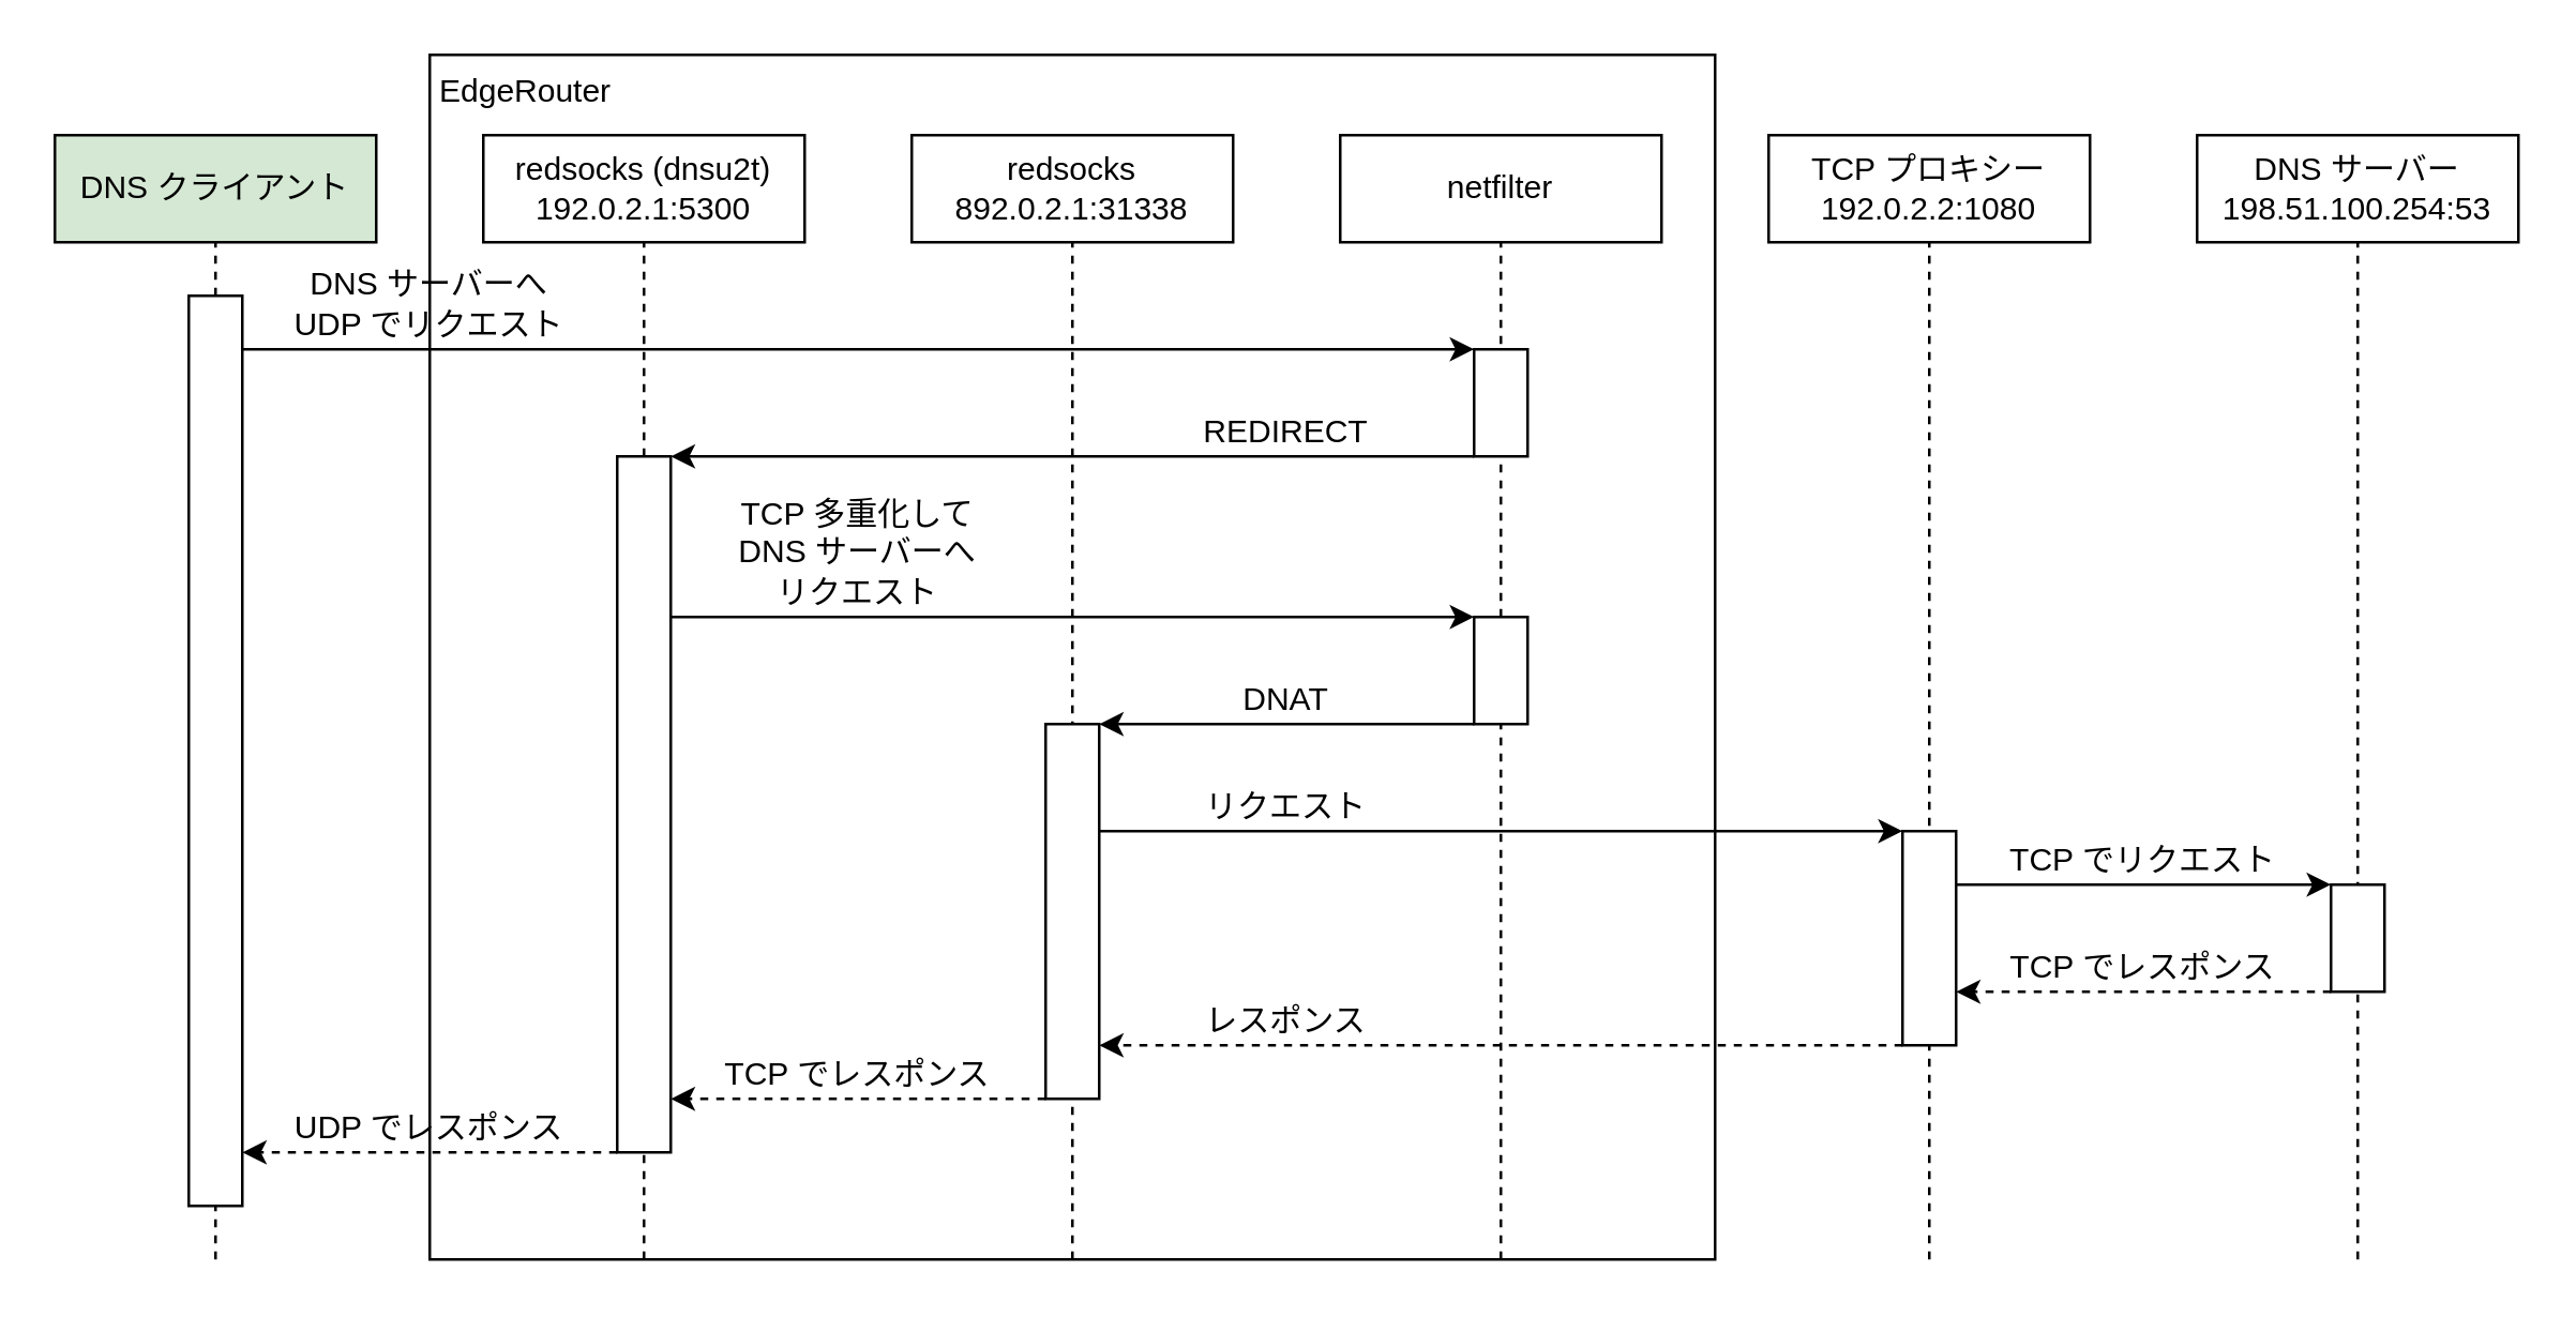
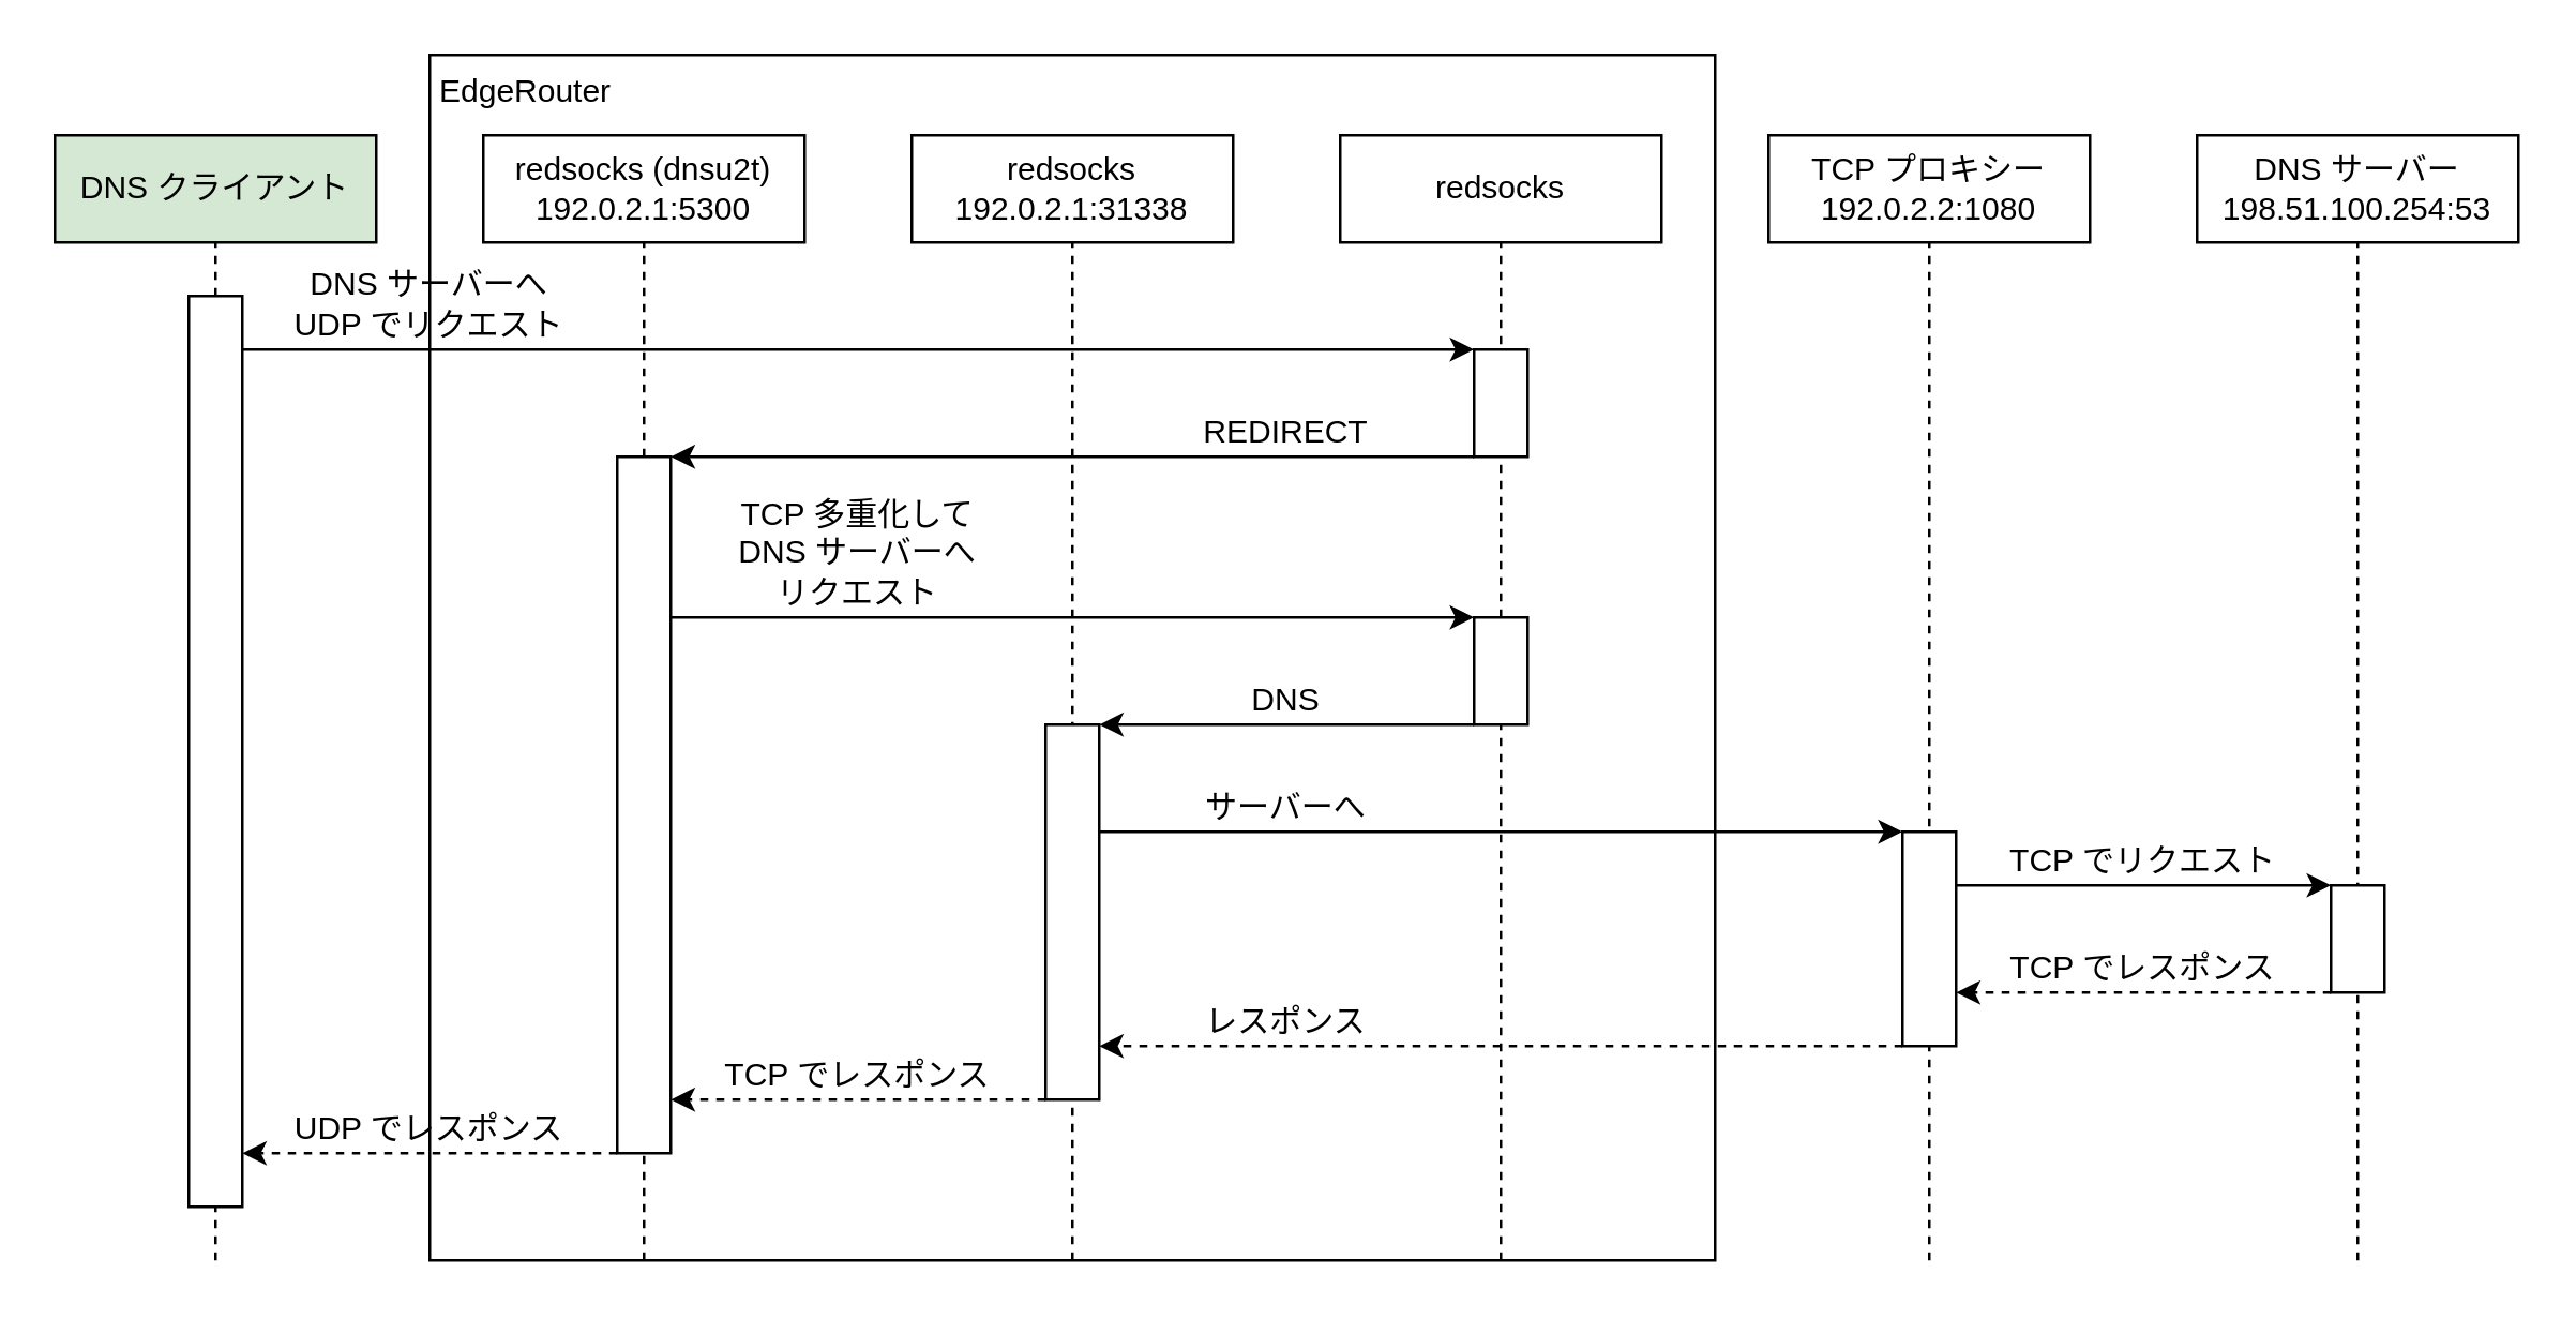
  <mxCell id="0" />
  <mxCell id="1" parent="0" />
  <mxCell id="2" value="EdgeRouter" style="rounded=0;whiteSpace=wrap;html=1;fillColor=none;align=left;verticalAlign=top;spacingLeft=2;" parent="1" vertex="1"><mxGeometry x="160" y="20" width="480" height="450" as="geometry" /></mxCell>
  <mxCell id="3" value="" style="endArrow=none;html=1;dashed=1;" parent="1" edge="1"><mxGeometry width="50" height="50" relative="1" as="geometry"><mxPoint x="560" y="470" as="sourcePoint" /><mxPoint x="560" y="90" as="targetPoint" /></mxGeometry></mxCell>
  <mxCell id="4" value="" style="endArrow=none;html=1;dashed=1;" parent="1" edge="1"><mxGeometry width="50" height="50" relative="1" as="geometry"><mxPoint x="880" y="470" as="sourcePoint" /><mxPoint x="880" y="90" as="targetPoint" /></mxGeometry></mxCell>
  <mxCell id="5" value="" style="endArrow=none;html=1;dashed=1;" parent="1" edge="1"><mxGeometry width="50" height="50" relative="1" as="geometry"><mxPoint x="720" y="470" as="sourcePoint" /><mxPoint x="720" y="90" as="targetPoint" /></mxGeometry></mxCell>
  <mxCell id="6" value="" style="endArrow=none;html=1;dashed=1;" parent="1" edge="1"><mxGeometry width="50" height="50" relative="1" as="geometry"><mxPoint x="400" y="470" as="sourcePoint" /><mxPoint x="400" y="90" as="targetPoint" /></mxGeometry></mxCell>
  <mxCell id="7" value="" style="endArrow=none;html=1;dashed=1;" parent="1" edge="1"><mxGeometry width="50" height="50" relative="1" as="geometry"><mxPoint x="240" y="470" as="sourcePoint" /><mxPoint x="240" y="90" as="targetPoint" /></mxGeometry></mxCell>
  <mxCell id="8" value="" style="endArrow=none;html=1;dashed=1;" parent="1" edge="1"><mxGeometry width="50" height="50" relative="1" as="geometry"><mxPoint x="80" y="470" as="sourcePoint" /><mxPoint x="80" y="90" as="targetPoint" /></mxGeometry></mxCell>
  <mxCell id="9" value="DNS クライアント" style="rounded=0;whiteSpace=wrap;html=1;fillColor=#d5e8d4;" parent="1" vertex="1"><mxGeometry x="20" y="50" width="120" height="40" as="geometry" /></mxCell>
  <mxCell id="10" value="" style="rounded=0;whiteSpace=wrap;html=1;" parent="1" vertex="1"><mxGeometry x="70" y="110" width="20" height="340" as="geometry" /></mxCell>
  <mxCell id="11" value="redsocks (dnsu2t)&lt;br&gt;192.0.2.1:5300" style="rounded=0;whiteSpace=wrap;html=1;" parent="1" vertex="1"><mxGeometry x="180" y="50" width="120" height="40" as="geometry" /></mxCell>
  <mxCell id="12" value="" style="rounded=0;whiteSpace=wrap;html=1;" parent="1" vertex="1"><mxGeometry x="230" y="170" width="20" height="260" as="geometry" /></mxCell>
- <mxCell id="13" value="redsocks&lt;br&gt;892.0.2.1:31338" style="rounded=0;whiteSpace=wrap;html=1;" parent="1" vertex="1"><mxGeometry x="340" y="50" width="120" height="40" as="geometry" /></mxCell>
+ <mxCell id="13" value="redsocks&lt;br&gt;192.0.2.1:31338" style="rounded=0;whiteSpace=wrap;html=1;" parent="1" vertex="1"><mxGeometry x="340" y="50" width="120" height="40" as="geometry" /></mxCell>
  <mxCell id="14" value="TCP プロキシー&lt;br&gt;192.0.2.2:1080" style="rounded=0;whiteSpace=wrap;html=1;" parent="1" vertex="1"><mxGeometry x="660" y="50" width="120" height="40" as="geometry" /></mxCell>
  <mxCell id="15" value="DNS サーバー&lt;br&gt;198.51.100.254:53" style="rounded=0;whiteSpace=wrap;html=1;" parent="1" vertex="1"><mxGeometry x="820" y="50" width="120" height="40" as="geometry" /></mxCell>
  <mxCell id="16" value="" style="rounded=0;whiteSpace=wrap;html=1;" parent="1" vertex="1"><mxGeometry x="710" y="310" width="20" height="80" as="geometry" /></mxCell>
  <mxCell id="17" value="" style="rounded=0;whiteSpace=wrap;html=1;" parent="1" vertex="1"><mxGeometry x="870" y="330" width="20" height="40" as="geometry" /></mxCell>
  <mxCell id="18" value="" style="endArrow=classic;html=1;" parent="1" edge="1"><mxGeometry width="50" height="50" relative="1" as="geometry"><mxPoint x="90" y="130" as="sourcePoint" /><mxPoint x="550" y="130" as="targetPoint" /></mxGeometry></mxCell>
  <mxCell id="19" value="" style="endArrow=classic;html=1;" parent="1" edge="1"><mxGeometry width="50" height="50" relative="1" as="geometry"><mxPoint x="550" y="270" as="sourcePoint" /><mxPoint x="410" y="270" as="targetPoint" /></mxGeometry></mxCell>
  <mxCell id="20" value="" style="endArrow=classic;html=1;" parent="1" edge="1"><mxGeometry width="50" height="50" relative="1" as="geometry"><mxPoint x="730" y="330" as="sourcePoint" /><mxPoint x="870" y="330" as="targetPoint" /></mxGeometry></mxCell>
  <mxCell id="21" value="" style="endArrow=classic;html=1;dashed=1;" parent="1" edge="1"><mxGeometry width="50" height="50" relative="1" as="geometry"><mxPoint x="870" y="370" as="sourcePoint" /><mxPoint x="730" y="370" as="targetPoint" /></mxGeometry></mxCell>
  <mxCell id="22" value="" style="endArrow=classic;html=1;dashed=1;" parent="1" edge="1"><mxGeometry width="50" height="50" relative="1" as="geometry"><mxPoint x="710" y="390" as="sourcePoint" /><mxPoint x="410" y="390" as="targetPoint" /></mxGeometry></mxCell>
  <mxCell id="23" value="" style="endArrow=classic;html=1;dashed=1;" parent="1" edge="1"><mxGeometry width="50" height="50" relative="1" as="geometry"><mxPoint x="390" y="410" as="sourcePoint" /><mxPoint x="250" y="410" as="targetPoint" /></mxGeometry></mxCell>
  <mxCell id="24" value="" style="endArrow=classic;html=1;dashed=1;" parent="1" edge="1"><mxGeometry width="50" height="50" relative="1" as="geometry"><mxPoint x="230" y="430" as="sourcePoint" /><mxPoint x="90" y="430" as="targetPoint" /></mxGeometry></mxCell>
- <mxCell id="25" value="netfilter" style="rounded=0;whiteSpace=wrap;html=1;" parent="1" vertex="1"><mxGeometry x="500" y="50" width="120" height="40" as="geometry" /></mxCell>
+ <mxCell id="25" value="redsocks" style="rounded=0;whiteSpace=wrap;html=1;" parent="1" vertex="1"><mxGeometry x="500" y="50" width="120" height="40" as="geometry" /></mxCell>
  <mxCell id="26" value="" style="rounded=0;whiteSpace=wrap;html=1;fillColor=#ffffff;" parent="1" vertex="1"><mxGeometry x="550" y="130" width="20" height="40" as="geometry" /></mxCell>
  <mxCell id="27" value="" style="endArrow=classic;html=1;" parent="1" edge="1"><mxGeometry width="50" height="50" relative="1" as="geometry"><mxPoint x="550" y="170" as="sourcePoint" /><mxPoint x="250" y="170" as="targetPoint" /></mxGeometry></mxCell>
  <mxCell id="28" value="" style="rounded=0;whiteSpace=wrap;html=1;" parent="1" vertex="1"><mxGeometry x="390" y="270" width="20" height="140" as="geometry" /></mxCell>
  <mxCell id="29" value="" style="endArrow=classic;html=1;" parent="1" edge="1"><mxGeometry width="50" height="50" relative="1" as="geometry"><mxPoint x="410" y="310" as="sourcePoint" /><mxPoint x="710" y="310" as="targetPoint" /></mxGeometry></mxCell>
  <mxCell id="30" value="DNS サーバーへ&lt;br&gt;UDP でリクエスト" style="text;html=1;strokeColor=none;fillColor=none;align=center;verticalAlign=bottom;whiteSpace=wrap;rounded=0;" parent="1" vertex="1"><mxGeometry x="100" y="90" width="120" height="40" as="geometry" /></mxCell>
  <mxCell id="31" value="REDIRECT" style="text;html=1;strokeColor=none;fillColor=none;align=center;verticalAlign=bottom;whiteSpace=wrap;rounded=0;" parent="1" vertex="1"><mxGeometry x="420" y="130" width="120" height="40" as="geometry" /></mxCell>
- <mxCell id="32" value="DNAT" style="text;html=1;strokeColor=none;fillColor=none;align=center;verticalAlign=bottom;whiteSpace=wrap;rounded=0;" parent="1" vertex="1"><mxGeometry x="420" y="230" width="120" height="40" as="geometry" /></mxCell>
+ <mxCell id="32" value="DNS" style="text;html=1;strokeColor=none;fillColor=none;align=center;verticalAlign=bottom;whiteSpace=wrap;rounded=0;" parent="1" vertex="1"><mxGeometry x="420" y="230" width="120" height="40" as="geometry" /></mxCell>
  <mxCell id="33" value="TCP 多重化して&lt;br&gt;DNS サーバーへ&lt;br&gt;リクエスト" style="text;html=1;strokeColor=none;fillColor=none;align=center;verticalAlign=bottom;whiteSpace=wrap;rounded=0;" parent="1" vertex="1"><mxGeometry x="260" y="170" width="120" height="60" as="geometry" /></mxCell>
  <mxCell id="34" value="" style="rounded=0;whiteSpace=wrap;html=1;fillColor=#ffffff;" parent="1" vertex="1"><mxGeometry x="550" y="230" width="20" height="40" as="geometry" /></mxCell>
  <mxCell id="35" value="" style="endArrow=classic;html=1;" parent="1" edge="1"><mxGeometry width="50" height="50" relative="1" as="geometry"><mxPoint x="250" y="230" as="sourcePoint" /><mxPoint x="550" y="230" as="targetPoint" /></mxGeometry></mxCell>
- <mxCell id="36" value="リクエスト" style="text;html=1;strokeColor=none;fillColor=none;align=center;verticalAlign=bottom;whiteSpace=wrap;rounded=0;" parent="1" vertex="1"><mxGeometry x="420" y="270" width="120" height="40" as="geometry" /></mxCell>
+ <mxCell id="36" value="サーバーへ" style="text;html=1;strokeColor=none;fillColor=none;align=center;verticalAlign=bottom;whiteSpace=wrap;rounded=0;" parent="1" vertex="1"><mxGeometry x="420" y="270" width="120" height="40" as="geometry" /></mxCell>
  <mxCell id="37" value="TCP でリクエスト" style="text;html=1;strokeColor=none;fillColor=none;align=center;verticalAlign=bottom;whiteSpace=wrap;rounded=0;" parent="1" vertex="1"><mxGeometry x="740" y="290" width="120" height="40" as="geometry" /></mxCell>
  <mxCell id="38" value="TCP でレスポンス" style="text;html=1;strokeColor=none;fillColor=none;align=center;verticalAlign=bottom;whiteSpace=wrap;rounded=0;" parent="1" vertex="1"><mxGeometry x="740" y="330" width="120" height="40" as="geometry" /></mxCell>
  <mxCell id="39" value="レスポンス" style="text;html=1;strokeColor=none;fillColor=none;align=center;verticalAlign=bottom;whiteSpace=wrap;rounded=0;" parent="1" vertex="1"><mxGeometry x="420" y="350" width="120" height="40" as="geometry" /></mxCell>
  <mxCell id="40" value="TCP でレスポンス" style="text;html=1;strokeColor=none;fillColor=none;align=center;verticalAlign=bottom;whiteSpace=wrap;rounded=0;" parent="1" vertex="1"><mxGeometry x="260" y="370" width="120" height="40" as="geometry" /></mxCell>
  <mxCell id="41" value="UDP でレスポンス" style="text;html=1;strokeColor=none;fillColor=none;align=center;verticalAlign=bottom;whiteSpace=wrap;rounded=0;" parent="1" vertex="1"><mxGeometry x="100" y="390" width="120" height="40" as="geometry" /></mxCell>
